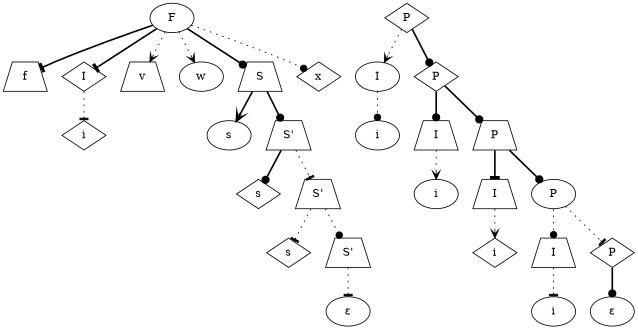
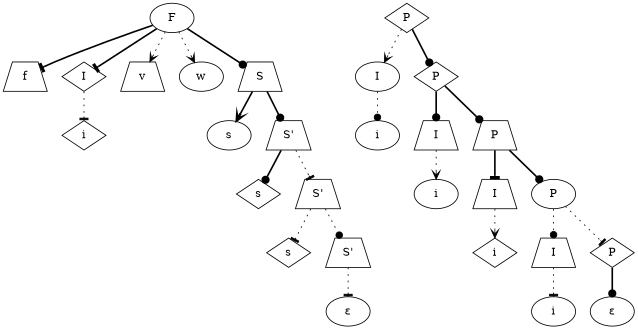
  digraph {
    shape=circle
    node [shape=trapezium]
    edge [arrowhead=dot style=dotted]
    n1 [label=f]
    F [shape=ellipse]
    n3 [label=I shape=diamond]
    n4 [label=v]
    n5 [label=w shape=ellipse]
    n6 [label=S]
-   n7 [label=x shape=diamond]
    n8 [label=i shape=diamond]
    n9 [label=s shape=ellipse]
    n10 [label="S'"]
    n11 [label=P shape=diamond]
    n12 [label=I shape=ellipse]
    n13 [label=P shape=diamond]
    n14 [label=s shape=diamond]
    n15 [label="S'"]
    n16 [label=i shape=ellipse]
    n17 [label=I]
    n18 [label=P]
    n19 [label=i shape=ellipse]
    n20 [label=I]
    n21 [label=P shape=ellipse]
    n22 [label=i shape=diamond]
    n23 [label=I]
    n24 [label=P shape=diamond]
    n25 [label=i shape=ellipse]
    n26 [label=<&#949;> shape=""]
    n27 [label=s shape=diamond]
    n28 [label="S'"]
    n29 [label=<&#949;> shape=""]
    F -> n1 [arrowhead=tee style=bold]
    F -> n3 [arrowhead=tee style=bold]
    F -> n4 [arrowhead=vee]
    F -> n5 [arrowhead=vee]
    F -> n6 [style=bold]
-   F -> n7
    n3 -> n8 [arrowhead=tee]
    n6 -> n9 [arrowhead=vee style=bold]
    n6 -> n10 [style=bold]
    n10 -> n14 [style=bold]
    n10 -> n15 [arrowhead=tee]
    n11 -> n12 [arrowhead=vee]
    n11 -> n13 [style=bold]
    n12 -> n16
    n13 -> n17 [style=bold]
    n13 -> n18 [style=bold]
    n15 -> n27 [arrowhead=tee]
    n15 -> n28
    n17 -> n19 [arrowhead=vee]
    n18 -> n20 [arrowhead=tee style=bold]
    n18 -> n21 [style=bold]
    n20 -> n22 [arrowhead=vee]
    n21 -> n23
    n21 -> n24 [arrowhead=tee]
    n23 -> n25 [arrowhead=tee]
    n24 -> n26 [style=bold]
    n28 -> n29 [arrowhead=tee]
  }
